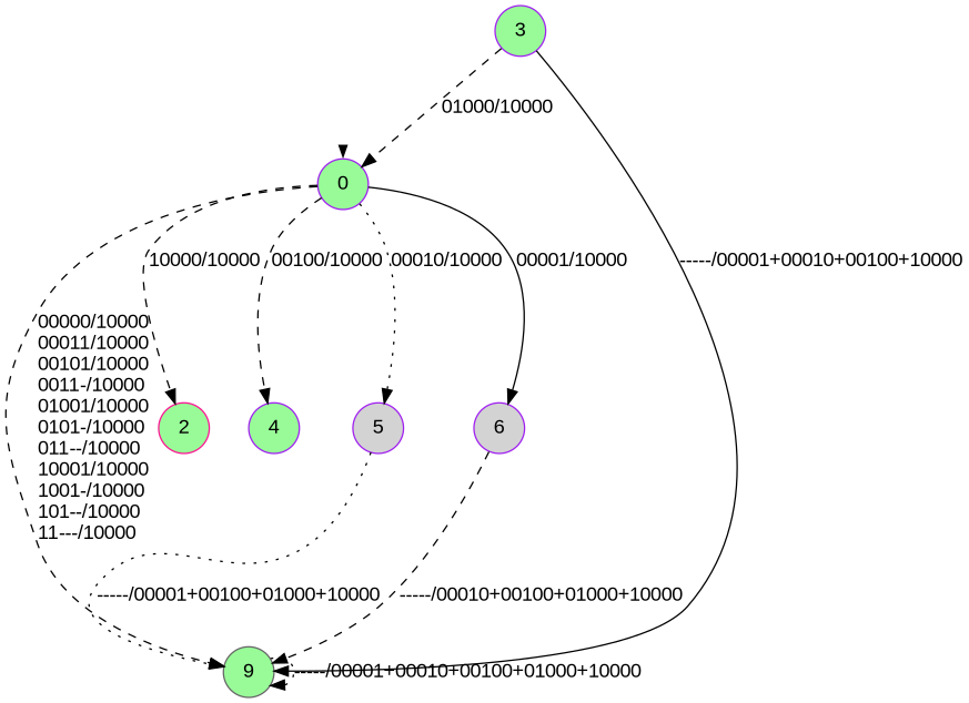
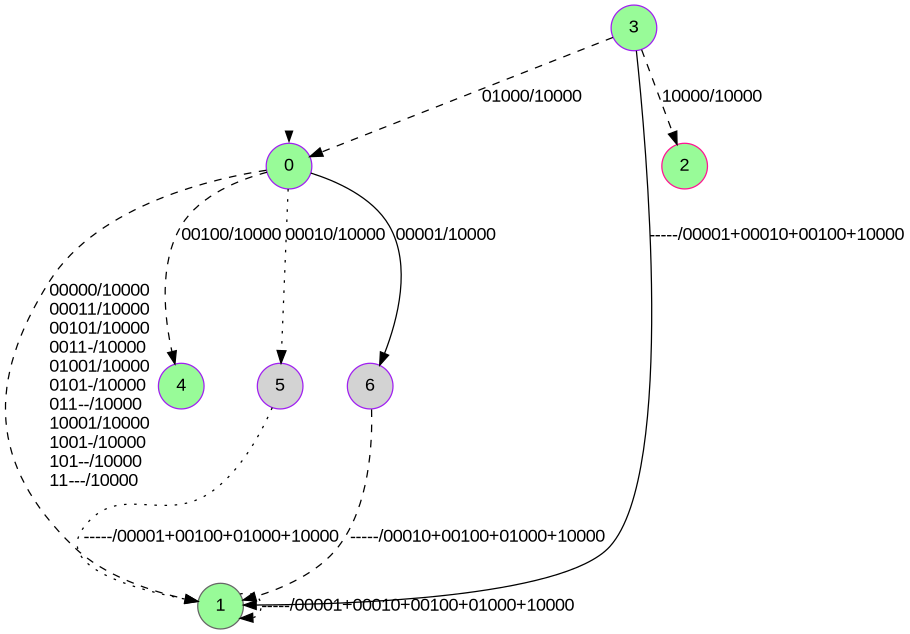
  digraph {
    fontname="Liberation Sans"
    nodesep=0.2
    rankdir=TB
    ranksep=0.8
    node [fontname="Liberation Sans" shape=circle style=filled color=purple fillcolor=palegreen]
    edge [fontname="Liberation Sans" style=dashed]
    init [shape=point style=invis color="" fillcolor=""]
    n2 [label=0]
-   n3 [color=gray40 label=9]
+   n3 [color=gray40 label=1]
    n4 [color=deeppink label=2]
    n5 [label=4]
    n6 [fillcolor=lightgrey label=5]
    n7 [fillcolor=lightgrey label=6]
    n8 [label=3]
    init -> n2 [penwidth=0 style=dotted]
    n2 -> n3 [label="00000/10000\l00011/10000\l00101/10000\l0011-/10000\l01001/10000\l0101-/10000\l011--/10000\l10001/10000\l1001-/10000\l101--/10000\l11---/10000\l"]
-   n2 -> n4 [label="10000/10000\l"]
+   n8 -> n4 [label="10000/10000\l"]
    n2 -> n5 [label="00100/10000\l"]
    n2 -> n6 [label="00010/10000\l" style=dotted]
    n2 -> n7 [label="00001/10000\l" style=solid]
    n3 -> n3 [label="-----/00001+00010+00100+01000+10000\l" style=dotted]
    n6 -> n3 [label="-----/00001+00100+01000+10000\l" style=dotted]
    n7 -> n3 [label="-----/00010+00100+01000+10000\l"]
    n8 -> n2 [label="01000/10000\l"]
    n8 -> n3 [label="-----/00001+00010+00100+10000\l" style=solid]
  }
